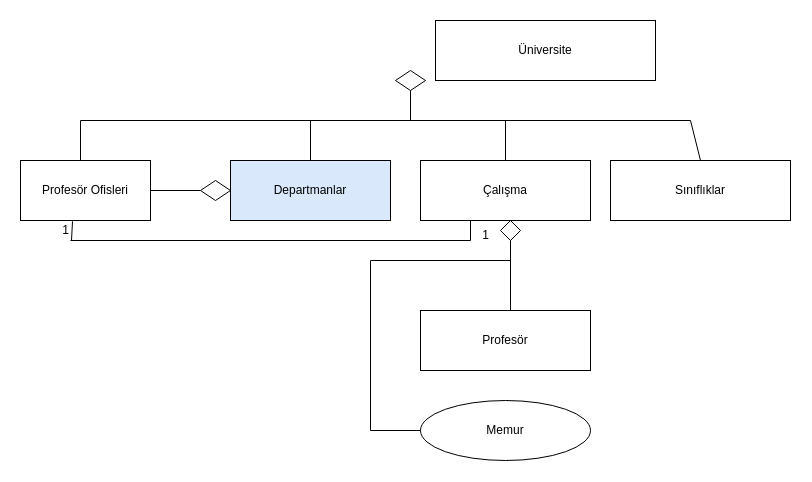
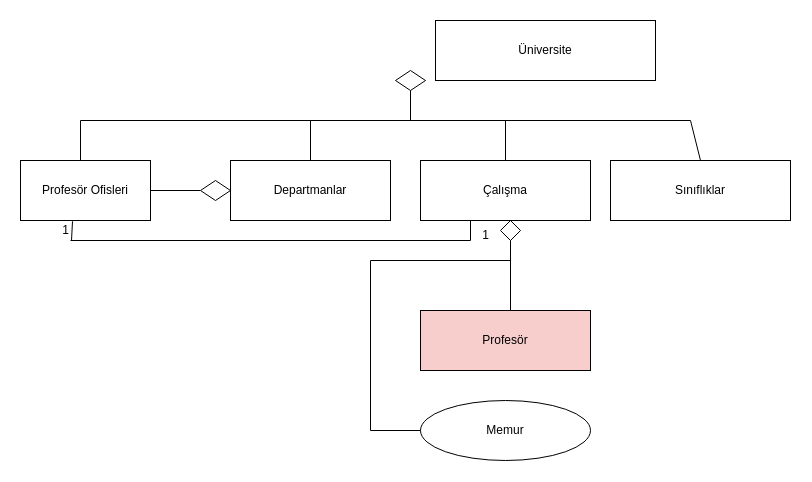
  <mxCell id="0" />
  <mxCell id="1" parent="0" />
  <mxCell id="2" value="Üniversite" style="rounded=0;whiteSpace=wrap;html=1;" vertex="1" parent="1"><mxGeometry x="435" y="20" width="220" height="60" as="geometry" /></mxCell>
  <mxCell id="3" value="Sınıflıklar" style="rounded=0;whiteSpace=wrap;html=1;" vertex="1" parent="1"><mxGeometry x="610" y="160" width="180" height="60" as="geometry" /></mxCell>
  <mxCell id="4" value="Çalışma" style="rounded=0;whiteSpace=wrap;html=1;" vertex="1" parent="1"><mxGeometry x="420" y="160" width="170" height="60" as="geometry" /></mxCell>
- <mxCell id="5" value="Profesör" style="rounded=0;whiteSpace=wrap;html=1;" vertex="1" parent="1"><mxGeometry x="420" y="310" width="170" height="60" as="geometry" /></mxCell>
+ <mxCell id="5" value="Profesör" style="rounded=0;whiteSpace=wrap;html=1;fillColor=#f8cecc;" vertex="1" parent="1"><mxGeometry x="420" y="310" width="170" height="60" as="geometry" /></mxCell>
  <mxCell id="6" value="Memur" style="ellipse;whiteSpace=wrap;html=1;" vertex="1" parent="1"><mxGeometry x="420" y="400" width="170" height="60" as="geometry" /></mxCell>
  <mxCell id="7" value="" style="rhombus;whiteSpace=wrap;html=1;" vertex="1" parent="1"><mxGeometry x="395" y="70" width="30" height="20" as="geometry" /></mxCell>
  <mxCell id="8" value="" style="endArrow=none;html=1;rounded=0;" edge="1" parent="1"><mxGeometry width="50" height="50" relative="1" as="geometry"><mxPoint x="80" y="120" as="sourcePoint" /><mxPoint x="690" y="120" as="targetPoint" /></mxGeometry></mxCell>
  <mxCell id="9" value="" style="endArrow=none;html=1;rounded=0;" edge="1" parent="1"><mxGeometry width="50" height="50" relative="1" as="geometry"><mxPoint x="80" y="160" as="sourcePoint" /><mxPoint x="80" y="120" as="targetPoint" /></mxGeometry></mxCell>
  <mxCell id="10" value="" style="endArrow=none;html=1;rounded=0;" edge="1" parent="1"><mxGeometry width="50" height="50" relative="1" as="geometry"><mxPoint x="310" y="160" as="sourcePoint" /><mxPoint x="310" y="120" as="targetPoint" /></mxGeometry></mxCell>
  <mxCell id="11" value="" style="endArrow=none;html=1;rounded=0;exitX=0.5;exitY=0;exitDx=0;exitDy=0;" edge="1" parent="1" source="4"><mxGeometry width="50" height="50" relative="1" as="geometry"><mxPoint x="480" y="170" as="sourcePoint" /><mxPoint x="505" y="120" as="targetPoint" /></mxGeometry></mxCell>
  <mxCell id="12" value="" style="endArrow=none;html=1;rounded=0;exitX=0.5;exitY=0;exitDx=0;exitDy=0;" edge="1" parent="1" source="3"><mxGeometry width="50" height="50" relative="1" as="geometry"><mxPoint x="660" y="160" as="sourcePoint" /><mxPoint x="690" y="120" as="targetPoint" /></mxGeometry></mxCell>
  <mxCell id="13" value="" style="endArrow=none;html=1;rounded=0;" edge="1" parent="1"><mxGeometry width="50" height="50" relative="1" as="geometry"><mxPoint x="510" y="310" as="sourcePoint" /><mxPoint x="510" y="240" as="targetPoint" /></mxGeometry></mxCell>
  <mxCell id="14" value="" style="endArrow=none;html=1;rounded=0;entryX=0;entryY=0.5;entryDx=0;entryDy=0;" edge="1" parent="1" target="6"><mxGeometry width="50" height="50" relative="1" as="geometry"><mxPoint x="370" y="430" as="sourcePoint" /><mxPoint x="420" y="380" as="targetPoint" /></mxGeometry></mxCell>
  <mxCell id="15" value="" style="endArrow=none;html=1;rounded=0;" edge="1" parent="1"><mxGeometry width="50" height="50" relative="1" as="geometry"><mxPoint x="370" y="430" as="sourcePoint" /><mxPoint x="370" y="260" as="targetPoint" /></mxGeometry></mxCell>
  <mxCell id="16" value="" style="endArrow=none;html=1;rounded=0;" edge="1" parent="1"><mxGeometry width="50" height="50" relative="1" as="geometry"><mxPoint x="370" y="260" as="sourcePoint" /><mxPoint x="510" y="260" as="targetPoint" /></mxGeometry></mxCell>
  <mxCell id="17" value="" style="endArrow=none;html=1;rounded=0;" edge="1" parent="1"><mxGeometry width="50" height="50" relative="1" as="geometry"><mxPoint x="410" y="120" as="sourcePoint" /><mxPoint x="410" y="90" as="targetPoint" /></mxGeometry></mxCell>
  <mxCell id="18" value="" style="rhombus;whiteSpace=wrap;html=1;" vertex="1" parent="1"><mxGeometry x="500" y="220" width="20" height="20" as="geometry" /></mxCell>
  <mxCell id="19" value="" style="endArrow=none;html=1;rounded=0;" edge="1" parent="1"><mxGeometry width="50" height="50" relative="1" as="geometry"><mxPoint x="150" y="190" as="sourcePoint" /><mxPoint x="200" y="190" as="targetPoint" /></mxGeometry></mxCell>
  <mxCell id="20" value="" style="rhombus;whiteSpace=wrap;html=1;" vertex="1" parent="1"><mxGeometry x="200" y="180" width="30" height="20" as="geometry" /></mxCell>
  <mxCell id="21" value="Profesör Ofisleri" style="rounded=0;whiteSpace=wrap;html=1;" vertex="1" parent="1"><mxGeometry x="20" y="160" width="130" height="60" as="geometry" /></mxCell>
- <mxCell id="22" value="Departmanlar" style="rounded=0;whiteSpace=wrap;html=1;fillColor=#dae8fc;" vertex="1" parent="1"><mxGeometry x="230" y="160" width="160" height="60" as="geometry" /></mxCell>
+ <mxCell id="22" value="Departmanlar" style="rounded=0;whiteSpace=wrap;html=1;" vertex="1" parent="1"><mxGeometry x="230" y="160" width="160" height="60" as="geometry" /></mxCell>
  <mxCell id="23" value="" style="endArrow=none;html=1;rounded=0;" edge="1" parent="1"><mxGeometry width="50" height="50" relative="1" as="geometry"><mxPoint x="70" y="240" as="sourcePoint" /><mxPoint x="470" y="240" as="targetPoint" /></mxGeometry></mxCell>
  <mxCell id="24" value="" style="endArrow=none;html=1;rounded=0;entryX=0.4;entryY=1.013;entryDx=0;entryDy=0;entryPerimeter=0;" edge="1" parent="1" target="21"><mxGeometry width="50" height="50" relative="1" as="geometry"><mxPoint x="71" y="240" as="sourcePoint" /><mxPoint x="310" y="220" as="targetPoint" /></mxGeometry></mxCell>
  <mxCell id="25" value="" style="endArrow=none;html=1;rounded=0;" edge="1" parent="1"><mxGeometry width="50" height="50" relative="1" as="geometry"><mxPoint x="470" y="240" as="sourcePoint" /><mxPoint x="470" y="220" as="targetPoint" /></mxGeometry></mxCell>
  <mxCell id="26" value="1" style="text;html=1;align=center;verticalAlign=middle;resizable=0;points=[];autosize=1;strokeColor=none;fillColor=none;" vertex="1" parent="1"><mxGeometry x="50" y="215" width="30" height="30" as="geometry" /></mxCell>
  <mxCell id="27" value="1" style="text;html=1;align=center;verticalAlign=middle;resizable=0;points=[];autosize=1;strokeColor=none;fillColor=none;" vertex="1" parent="1"><mxGeometry x="470" y="220" width="30" height="30" as="geometry" /></mxCell>
